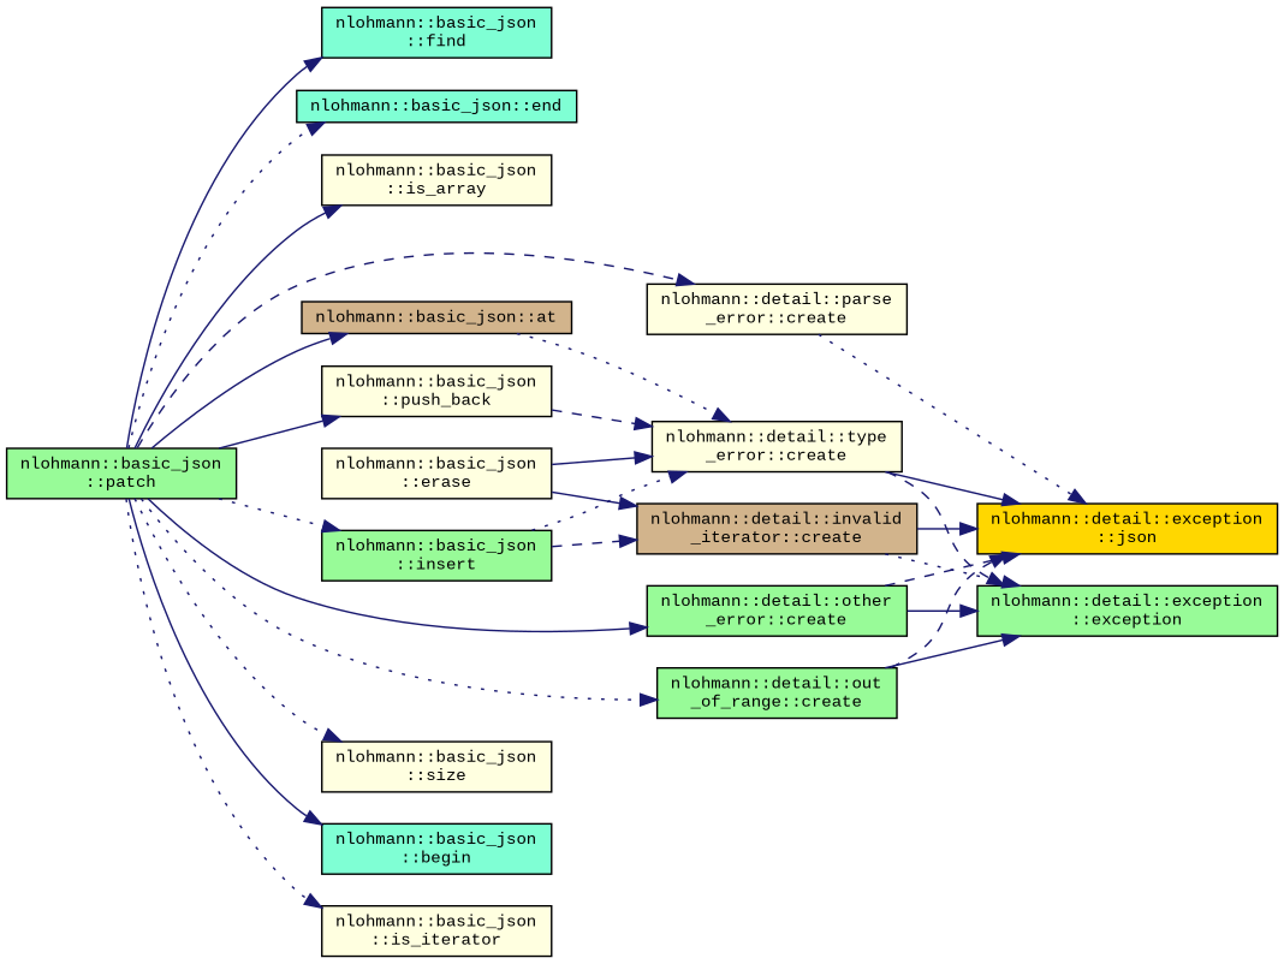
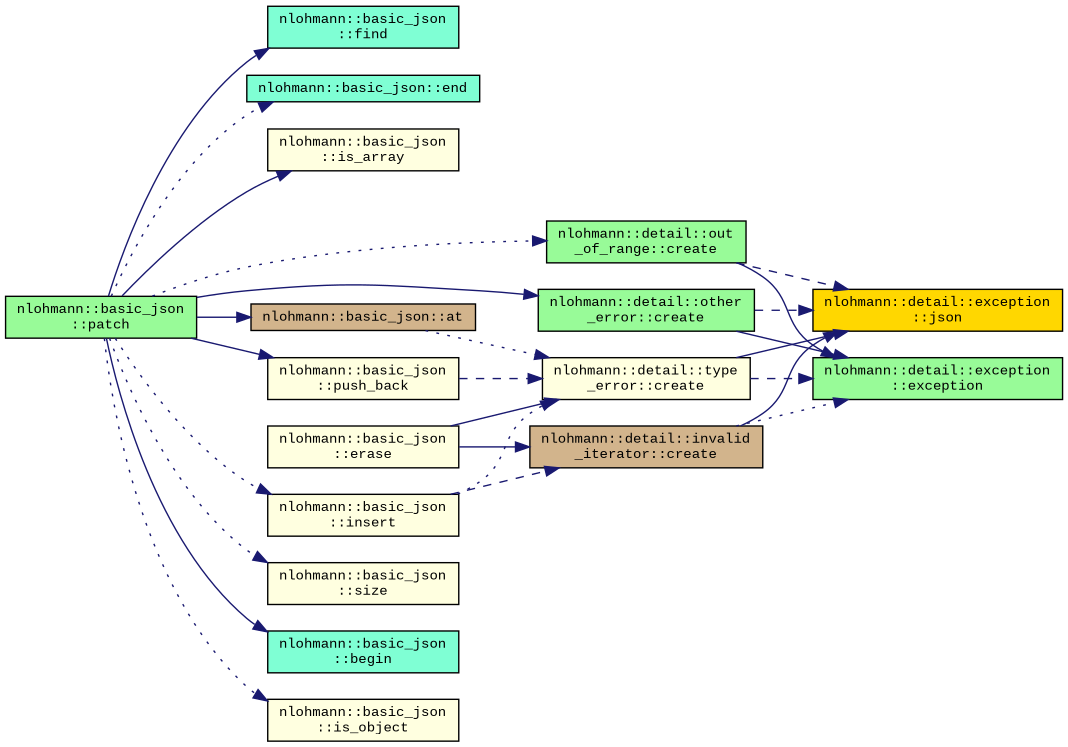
  digraph {
    fontname="Liberation Mono"
    rankdir=LR
    node [color=black fillcolor=lightyellow fontname="Liberation Mono" fontsize=10 shape=record style=filled]
    edge [color=midnightblue fontname="Liberation Mono" fontsize=10 labelfontname=Helvetica labelfontsize=10 style=solid]
    n1 [fillcolor=palegreen fontcolor=black height=0.2 label="nlohmann::basic_json\l::patch" width=0.4]
    n2 [fillcolor=tan height=0.2 label="nlohmann::basic_json::at" width=0.4]
    n3 [fillcolor=palegreen height=0.2 label="nlohmann::detail::out\l_of_range::create" width=0.4]
    n4 [height=0.2 label="nlohmann::basic_json\l::push_back" width=0.4]
    n5 [height=0.2 label="nlohmann::basic_json\l::size" width=0.4]
-   n6 [fillcolor=palegreen height=0.2 label="nlohmann::basic_json\l::insert" width=0.4]
+   n6 [height=0.2 label="nlohmann::basic_json\l::insert" width=0.4]
    n7 [fillcolor=aquamarine height=0.2 label="nlohmann::basic_json\l::begin" width=0.4]
-   n8 [height=0.2 label="nlohmann::basic_json\l::is_iterator" width=0.4]
+   n8 [height=0.2 label="nlohmann::basic_json\l::is_object" width=0.4]
    n9 [fillcolor=aquamarine height=0.2 label="nlohmann::basic_json\l::find" width=0.4]
    n10 [fillcolor=aquamarine height=0.2 label="nlohmann::basic_json::end" width=0.4]
    n11 [height=0.2 label="nlohmann::basic_json\l::is_array" width=0.4]
-   n12 [height=0.2 label="nlohmann::detail::parse\l_error::create" width=0.4]
    n13 [fillcolor=palegreen height=0.2 label="nlohmann::detail::other\l_error::create" width=0.4]
    n14 [height=0.2 label="nlohmann::detail::type\l_error::create" width=0.4]
    n15 [fillcolor=gold height=0.2 label="nlohmann::detail::exception\l::json" width=0.4]
    n16 [fillcolor=palegreen height=0.2 label="nlohmann::detail::exception\l::exception" width=0.4]
    n17 [fillcolor=tan height=0.2 label="nlohmann::detail::invalid\l_iterator::create" width=0.4]
    n18 [height=0.2 label="nlohmann::basic_json\l::erase" width=0.4]
    n1 -> n2
    n1 -> n3 [style=dotted]
    n1 -> n4
    n1 -> n5 [style=dotted]
    n1 -> n6 [style=dotted]
    n1 -> n7
    n1 -> n8 [style=dotted]
    n1 -> n9
    n1 -> n10 [style=dotted]
    n1 -> n11
-   n1 -> n12 [style=dashed]
    n1 -> n13
    n2 -> n14 [style=dotted]
    n3 -> n15 [style=dashed]
    n3 -> n16
    n4 -> n14 [style=dashed]
    n6 -> n14 [style=dotted]
    n6 -> n17 [style=dashed]
-   n12 -> n15 [style=dotted]
    n13 -> n15 [style=dashed]
    n13 -> n16
    n14 -> n15
    n14 -> n16 [style=dashed]
    n17 -> n15
    n17 -> n16 [style=dotted]
    n18 -> n14
    n18 -> n17
  }
